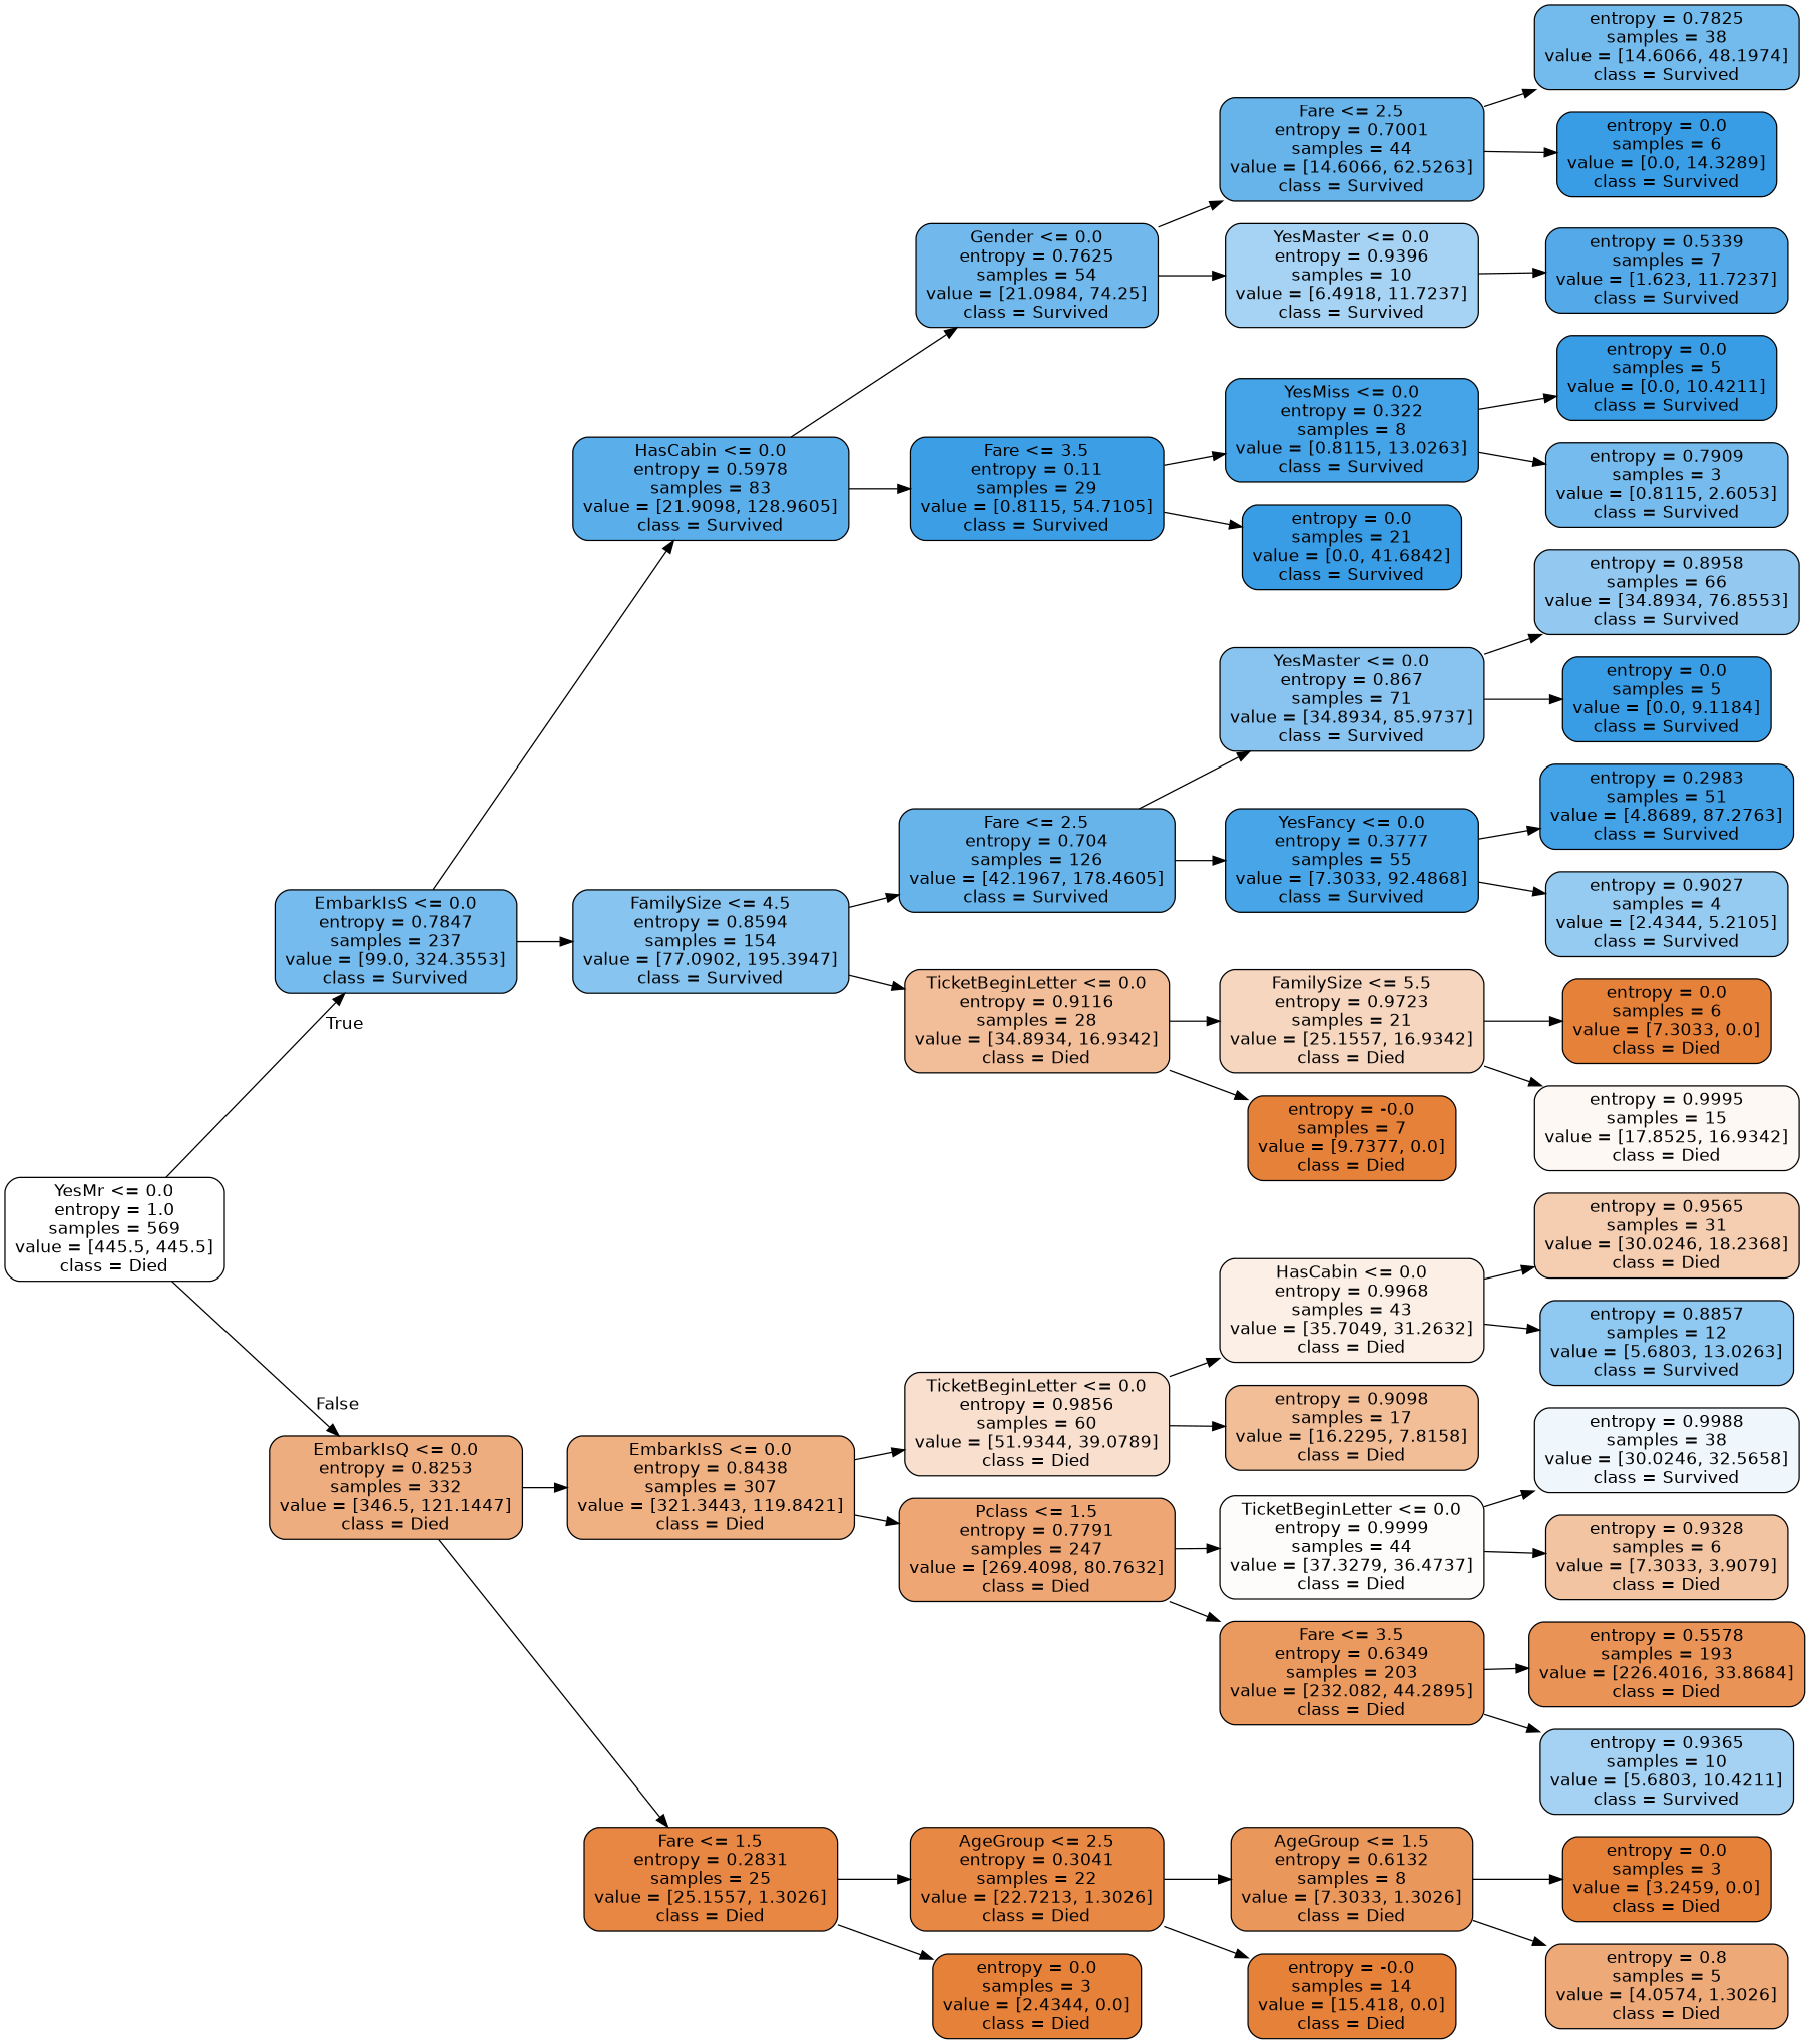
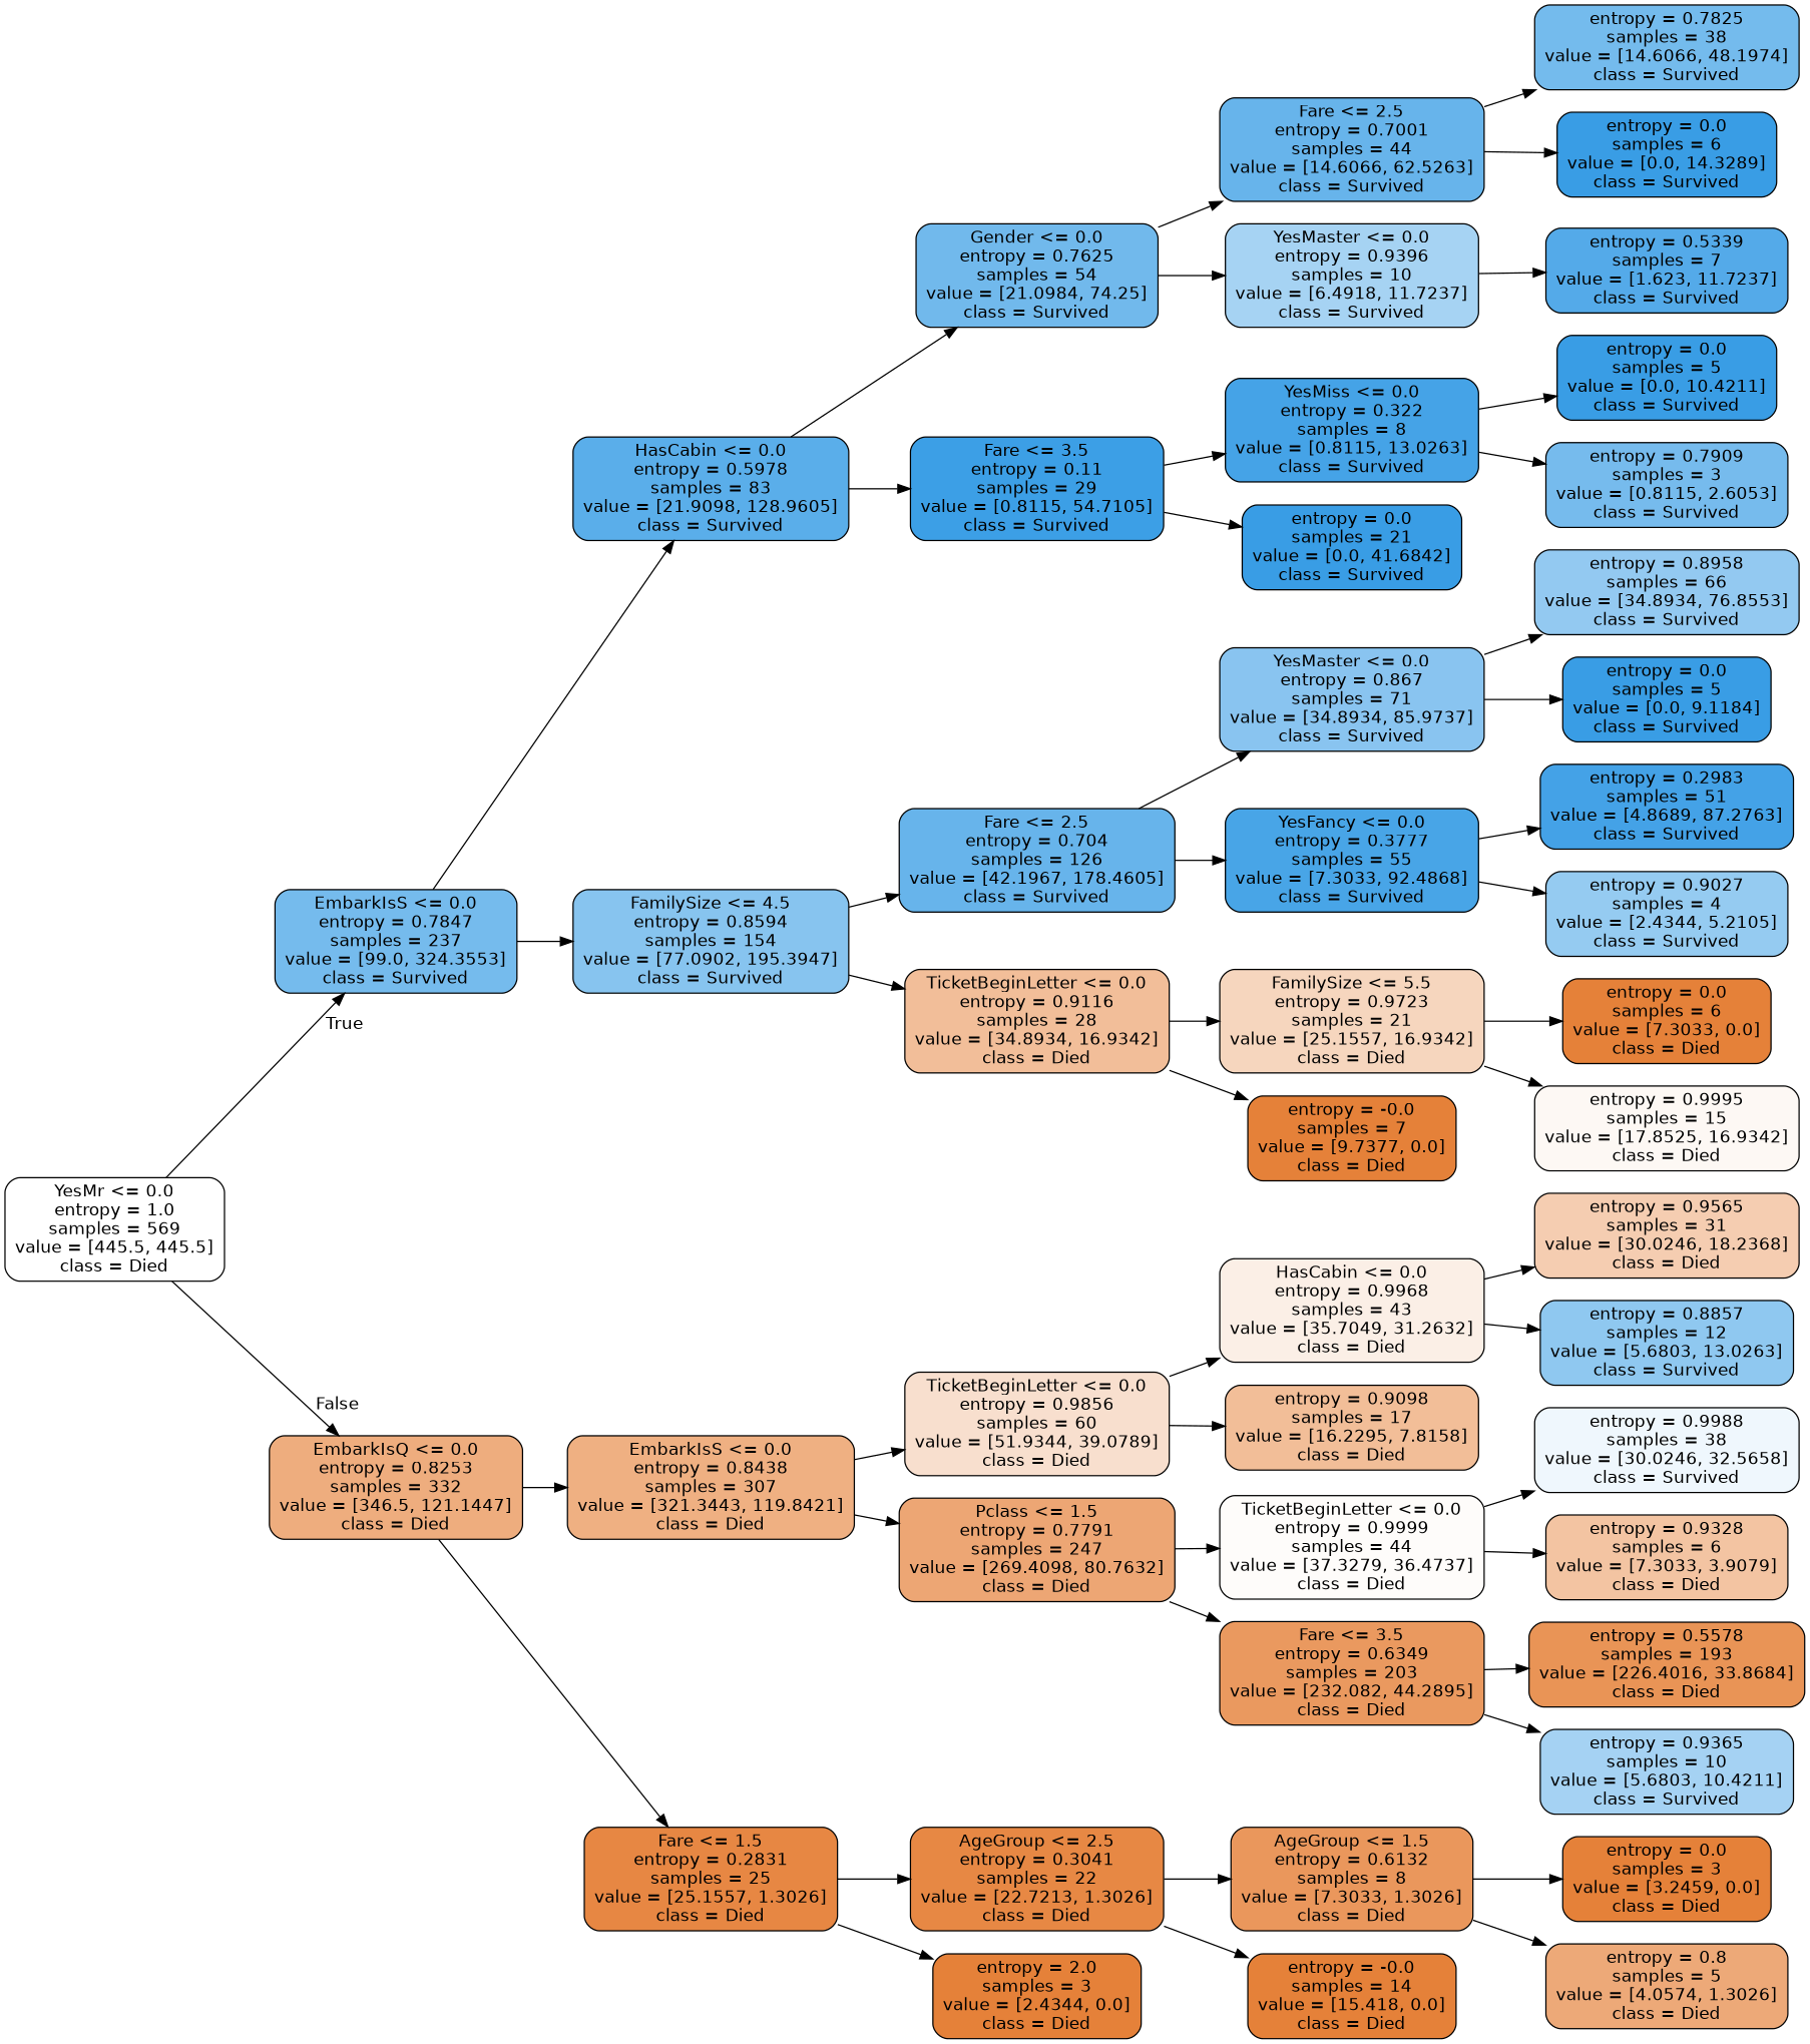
  digraph {
    rankdir=LR
    node [color=black fillcolor="#e58139ff" fontname=helvetica shape=box style="filled, rounded"]
    edge [fontname=helvetica]
    n1 [fillcolor="#e5813900" label="YesMr <= 0.0\nentropy = 1.0\nsamples = 569\nvalue = [445.5, 445.5]\nclass = Died"]
    n2 [fillcolor="#399de5b1" label="EmbarkIsS <= 0.0\nentropy = 0.7847\nsamples = 237\nvalue = [99.0, 324.3553]\nclass = Survived"]
    n3 [fillcolor="#e58139a6" label="EmbarkIsQ <= 0.0\nentropy = 0.8253\nsamples = 332\nvalue = [346.5, 121.1447]\nclass = Died"]
    n4 [fillcolor="#399de5d4" label="HasCabin <= 0.0\nentropy = 0.5978\nsamples = 83\nvalue = [21.9098, 128.9605]\nclass = Survived"]
    n5 [fillcolor="#399de59a" label="FamilySize <= 4.5\nentropy = 0.8594\nsamples = 154\nvalue = [77.0902, 195.3947]\nclass = Survived"]
    n6 [fillcolor="#e58139a0" label="EmbarkIsS <= 0.0\nentropy = 0.8438\nsamples = 307\nvalue = [321.3443, 119.8421]\nclass = Died"]
    n7 [fillcolor="#e58139f2" label="Fare <= 1.5\nentropy = 0.2831\nsamples = 25\nvalue = [25.1557, 1.3026]\nclass = Died"]
    n8 [fillcolor="#399de5b7" label="Gender <= 0.0\nentropy = 0.7625\nsamples = 54\nvalue = [21.0984, 74.25]\nclass = Survived"]
    n9 [fillcolor="#399de5fb" label="Fare <= 3.5\nentropy = 0.11\nsamples = 29\nvalue = [0.8115, 54.7105]\nclass = Survived"]
    n10 [fillcolor="#399de5c3" label="Fare <= 2.5\nentropy = 0.704\nsamples = 126\nvalue = [42.1967, 178.4605]\nclass = Survived"]
    n11 [fillcolor="#e5813983" label="TicketBeginLetter <= 0.0\nentropy = 0.9116\nsamples = 28\nvalue = [34.8934, 16.9342]\nclass = Died"]
    n12 [fillcolor="#399de5c3" label="Fare <= 2.5\nentropy = 0.7001\nsamples = 44\nvalue = [14.6066, 62.5263]\nclass = Survived"]
    n13 [fillcolor="#399de572" label="YesMaster <= 0.0\nentropy = 0.9396\nsamples = 10\nvalue = [6.4918, 11.7237]\nclass = Survived"]
    n14 [fillcolor="#399de5ef" label="YesMiss <= 0.0\nentropy = 0.322\nsamples = 8\nvalue = [0.8115, 13.0263]\nclass = Survived"]
    n15 [fillcolor="#399de5ff" label="entropy = 0.0\nsamples = 21\nvalue = [0.0, 41.6842]\nclass = Survived"]
    n16 [fillcolor="#399de5b2" label="entropy = 0.7825\nsamples = 38\nvalue = [14.6066, 48.1974]\nclass = Survived"]
    n17 [fillcolor="#399de5ff" label="entropy = 0.0\nsamples = 6\nvalue = [0.0, 14.3289]\nclass = Survived"]
    n18 [fillcolor="#399de5dc" label="entropy = 0.5339\nsamples = 7\nvalue = [1.623, 11.7237]\nclass = Survived"]
    n19 [fillcolor="#399de5ff" label="entropy = 0.0\nsamples = 5\nvalue = [0.0, 10.4211]\nclass = Survived"]
    n20 [fillcolor="#399de5b0" label="entropy = 0.7909\nsamples = 3\nvalue = [0.8115, 2.6053]\nclass = Survived"]
    n21 [fillcolor="#399de598" label="YesMaster <= 0.0\nentropy = 0.867\nsamples = 71\nvalue = [34.8934, 85.9737]\nclass = Survived"]
    n22 [fillcolor="#399de5eb" label="YesFancy <= 0.0\nentropy = 0.3777\nsamples = 55\nvalue = [7.3033, 92.4868]\nclass = Survived"]
    n23 [fillcolor="#e5813953" label="FamilySize <= 5.5\nentropy = 0.9723\nsamples = 21\nvalue = [25.1557, 16.9342]\nclass = Died"]
    n24 [label="entropy = -0.0\nsamples = 7\nvalue = [9.7377, 0.0]\nclass = Died"]
    n25 [fillcolor="#399de58b" label="entropy = 0.8958\nsamples = 66\nvalue = [34.8934, 76.8553]\nclass = Survived"]
    n26 [fillcolor="#399de5ff" label="entropy = 0.0\nsamples = 5\nvalue = [0.0, 9.1184]\nclass = Survived"]
    n27 [fillcolor="#399de5f1" label="entropy = 0.2983\nsamples = 51\nvalue = [4.8689, 87.2763]\nclass = Survived"]
    n28 [fillcolor="#399de588" label="entropy = 0.9027\nsamples = 4\nvalue = [2.4344, 5.2105]\nclass = Survived"]
    n29 [label="entropy = 0.0\nsamples = 6\nvalue = [7.3033, 0.0]\nclass = Died"]
    n30 [fillcolor="#e581390d" label="entropy = 0.9995\nsamples = 15\nvalue = [17.8525, 16.9342]\nclass = Died"]
    n31 [fillcolor="#e581393f" label="TicketBeginLetter <= 0.0\nentropy = 0.9856\nsamples = 60\nvalue = [51.9344, 39.0789]\nclass = Died"]
    n32 [fillcolor="#e58139b3" label="Pclass <= 1.5\nentropy = 0.7791\nsamples = 247\nvalue = [269.4098, 80.7632]\nclass = Died"]
    n33 [fillcolor="#e58139f0" label="AgeGroup <= 2.5\nentropy = 0.3041\nsamples = 22\nvalue = [22.7213, 1.3026]\nclass = Died"]
-   n34 [label="entropy = 0.0\nsamples = 3\nvalue = [2.4344, 0.0]\nclass = Died"]
+   n34 [label="entropy = 2.0\nsamples = 3\nvalue = [2.4344, 0.0]\nclass = Died"]
    n35 [fillcolor="#e5813920" label="HasCabin <= 0.0\nentropy = 0.9968\nsamples = 43\nvalue = [35.7049, 31.2632]\nclass = Died"]
    n36 [fillcolor="#e5813984" label="entropy = 0.9098\nsamples = 17\nvalue = [16.2295, 7.8158]\nclass = Died"]
    n37 [fillcolor="#e5813906" label="TicketBeginLetter <= 0.0\nentropy = 0.9999\nsamples = 44\nvalue = [37.3279, 36.4737]\nclass = Died"]
    n38 [fillcolor="#e58139ce" label="Fare <= 3.5\nentropy = 0.6349\nsamples = 203\nvalue = [232.082, 44.2895]\nclass = Died"]
    n39 [fillcolor="#e5813964" label="entropy = 0.9565\nsamples = 31\nvalue = [30.0246, 18.2368]\nclass = Died"]
    n40 [fillcolor="#399de590" label="entropy = 0.8857\nsamples = 12\nvalue = [5.6803, 13.0263]\nclass = Survived"]
    n41 [fillcolor="#399de514" label="entropy = 0.9988\nsamples = 38\nvalue = [30.0246, 32.5658]\nclass = Survived"]
    n42 [fillcolor="#e5813977" label="entropy = 0.9328\nsamples = 6\nvalue = [7.3033, 3.9079]\nclass = Died"]
    n43 [fillcolor="#e58139d9" label="entropy = 0.5578\nsamples = 193\nvalue = [226.4016, 33.8684]\nclass = Died"]
    n44 [fillcolor="#399de574" label="entropy = 0.9365\nsamples = 10\nvalue = [5.6803, 10.4211]\nclass = Survived"]
    n45 [fillcolor="#e58139d2" label="AgeGroup <= 1.5\nentropy = 0.6132\nsamples = 8\nvalue = [7.3033, 1.3026]\nclass = Died"]
    n46 [label="entropy = -0.0\nsamples = 14\nvalue = [15.418, 0.0]\nclass = Died"]
    n47 [label="entropy = 0.0\nsamples = 3\nvalue = [3.2459, 0.0]\nclass = Died"]
    n48 [fillcolor="#e58139ad" label="entropy = 0.8\nsamples = 5\nvalue = [4.0574, 1.3026]\nclass = Died"]
    n1 -> n2 [headlabel=True labelangle=45 labeldistance=2.5]
    n1 -> n3 [headlabel=False labelangle=-45 labeldistance=2.5]
    n2 -> n4
    n2 -> n5
    n3 -> n6
    n3 -> n7
    n4 -> n8
    n4 -> n9
    n5 -> n10
    n5 -> n11
    n6 -> n31
    n6 -> n32
    n7 -> n33
    n7 -> n34
    n8 -> n12
    n8 -> n13
    n9 -> n14
    n9 -> n15
    n10 -> n21
    n10 -> n22
    n11 -> n23
    n11 -> n24
    n12 -> n16
    n12 -> n17
    n13 -> n18
    n14 -> n19
    n14 -> n20
    n21 -> n25
    n21 -> n26
    n22 -> n27
    n22 -> n28
    n23 -> n29
    n23 -> n30
    n31 -> n35
    n31 -> n36
    n32 -> n37
    n32 -> n38
    n33 -> n45
    n33 -> n46
    n35 -> n39
    n35 -> n40
    n37 -> n41
    n37 -> n42
    n38 -> n43
    n38 -> n44
    n45 -> n47
    n45 -> n48
  }
